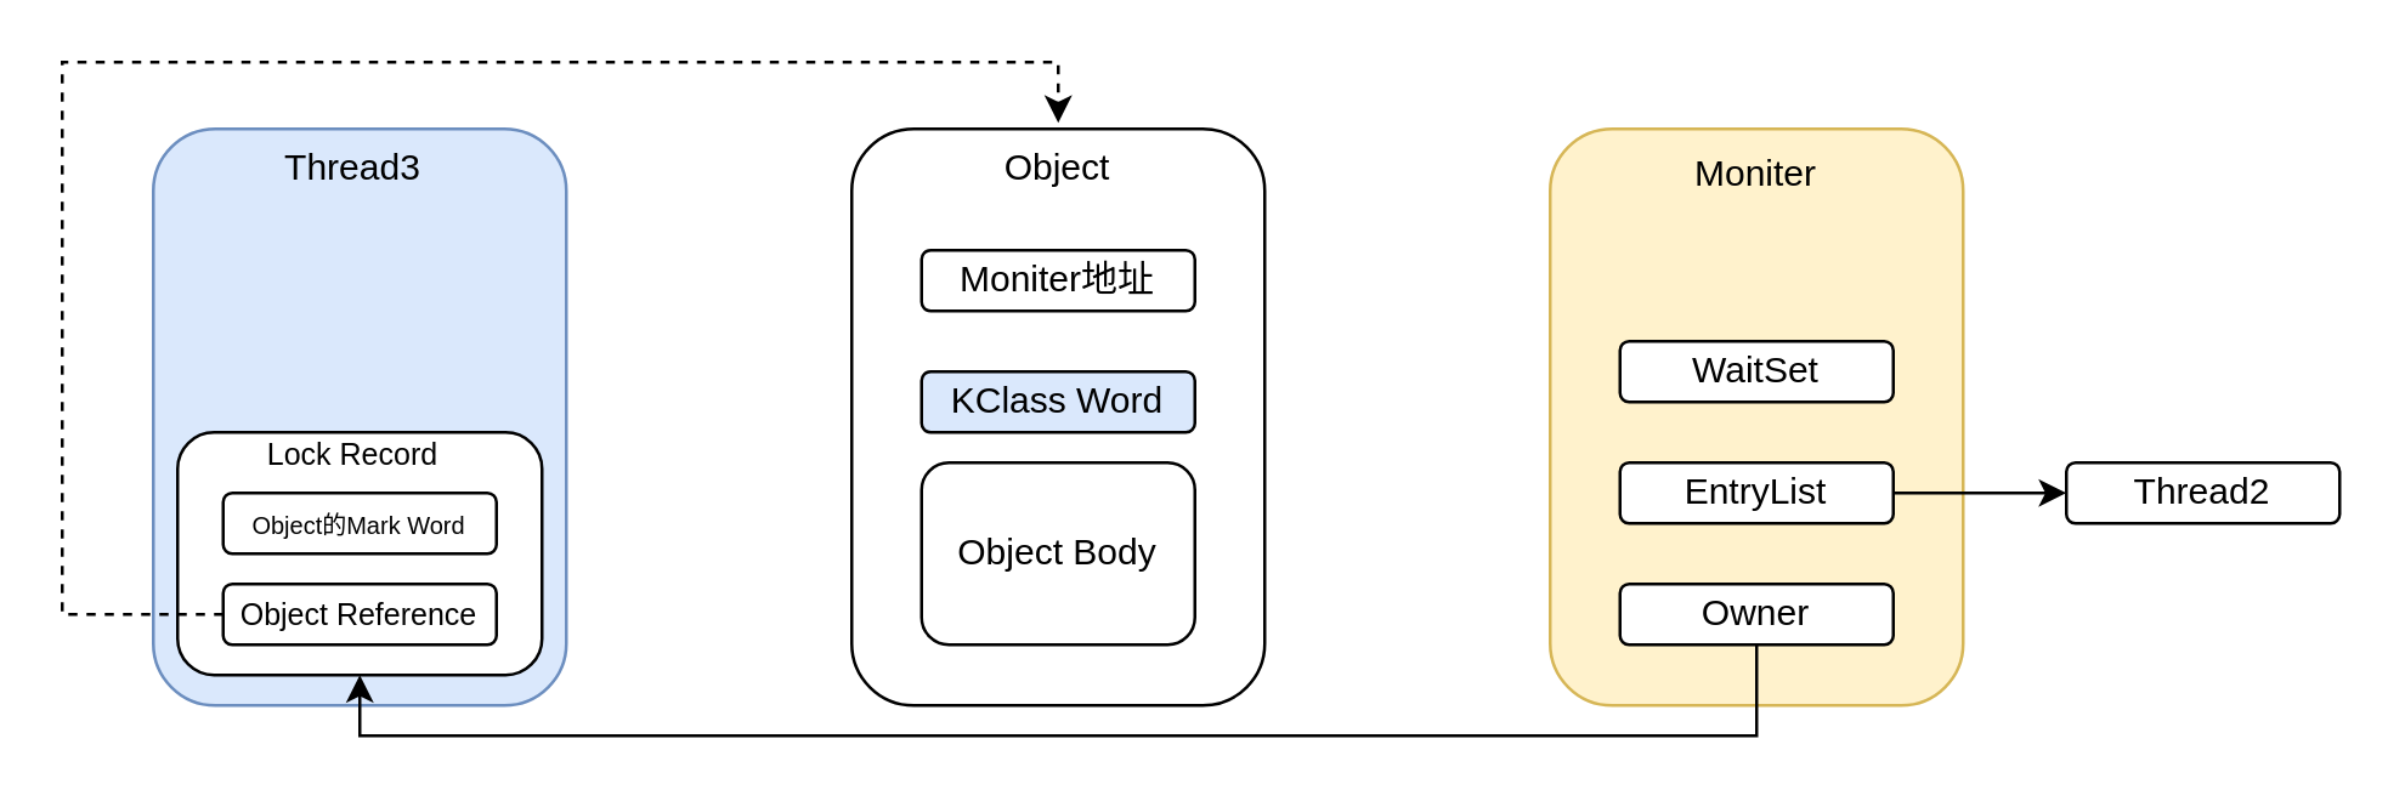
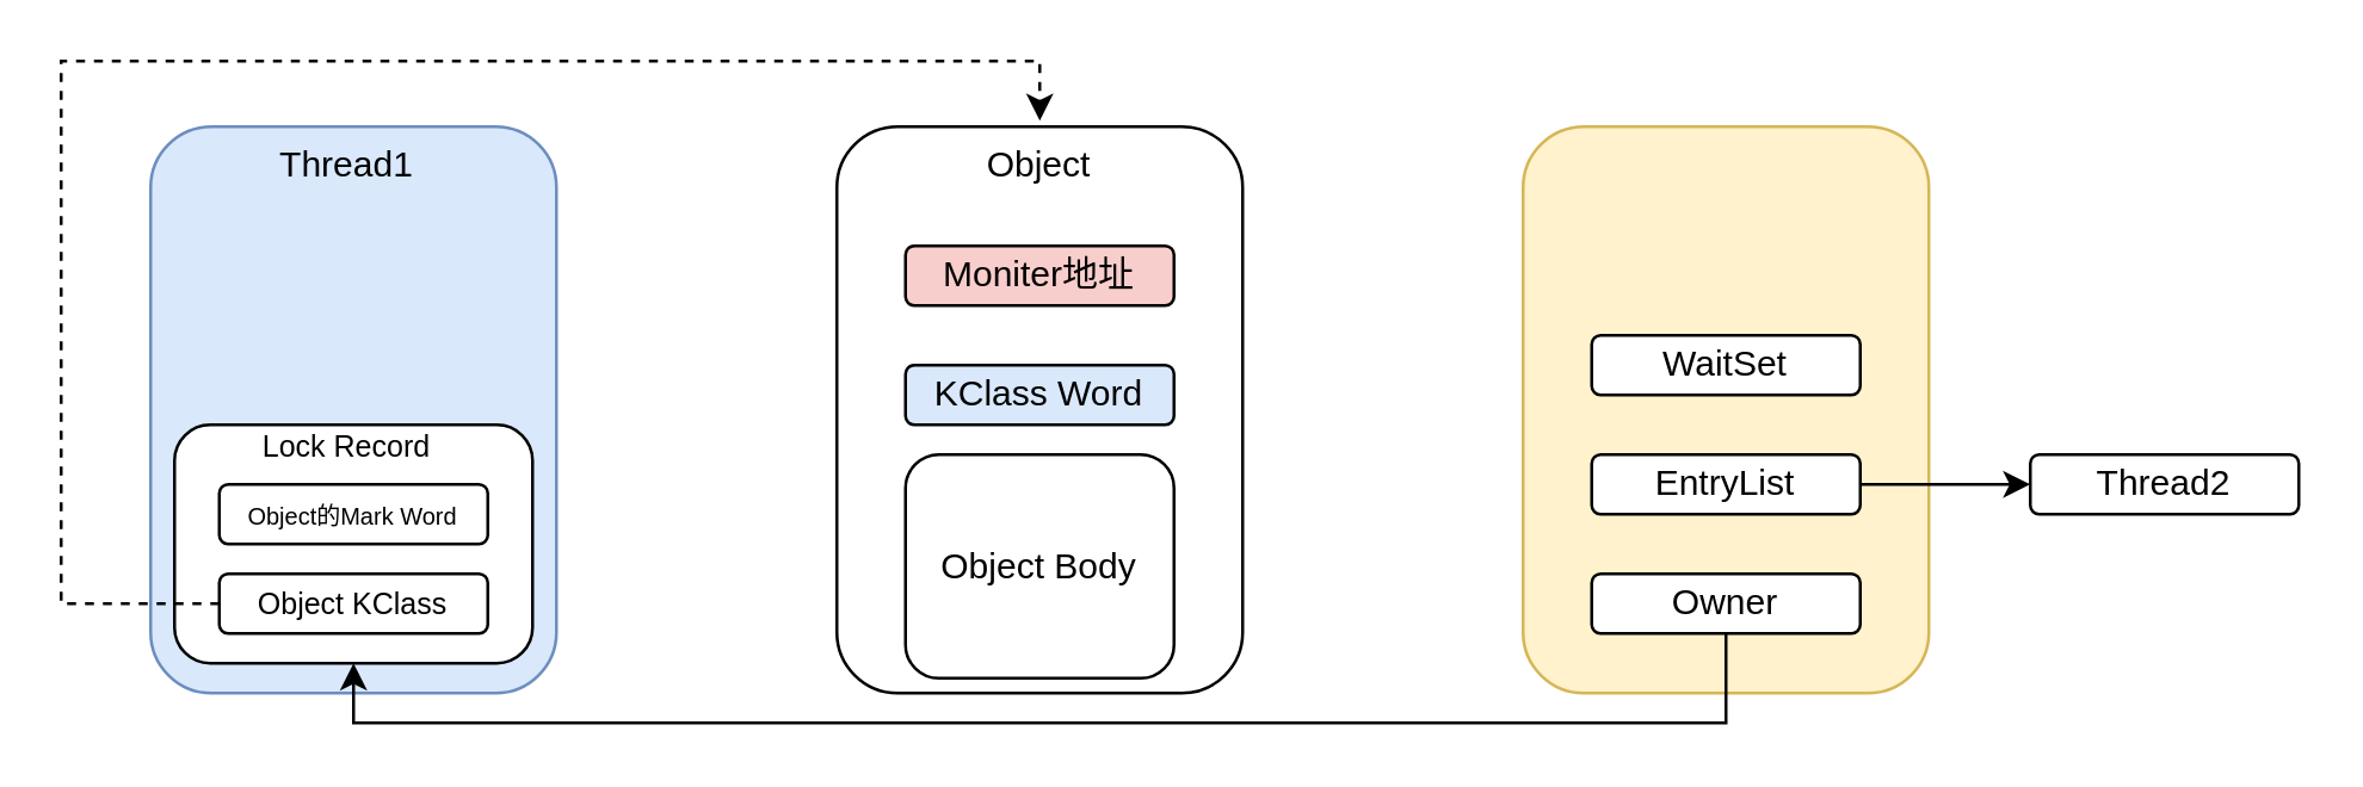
  <mxCell id="0" />
  <mxCell id="1" parent="0" />
  <mxCell id="2" value="" style="rounded=1;whiteSpace=wrap;html=1;fillColor=#dae8fc;strokeColor=#6c8ebf;" vertex="1" parent="1"><mxGeometry x="50" y="42" width="136" height="190" as="geometry" /></mxCell>
  <mxCell id="3" value="" style="rounded=1;whiteSpace=wrap;html=1;" vertex="1" parent="1"><mxGeometry x="280" y="42" width="136" height="190" as="geometry" /></mxCell>
  <mxCell id="4" value="" style="rounded=1;whiteSpace=wrap;html=1;fillColor=#fff2cc;strokeColor=#d6b656;" vertex="1" parent="1"><mxGeometry x="510" y="42" width="136" height="190" as="geometry" /></mxCell>
  <mxCell id="5" value="" style="rounded=1;whiteSpace=wrap;html=1;" vertex="1" parent="1"><mxGeometry x="58" y="142" width="120" height="80" as="geometry" /></mxCell>
  <mxCell id="6" value="&lt;font style=&quot;font-size: 8px;&quot;&gt;Object的Mark Word&lt;/font&gt;" style="rounded=1;whiteSpace=wrap;html=1;" vertex="1" parent="1"><mxGeometry x="73" y="162" width="90" height="20" as="geometry" /></mxCell>
  <mxCell id="7" style="edgeStyle=orthogonalEdgeStyle;rounded=0;orthogonalLoop=1;jettySize=auto;html=1;entryX=0.5;entryY=0;entryDx=0;entryDy=0;dashed=1;" edge="1" parent="1" source="8" target="11"><mxGeometry relative="1" as="geometry"><Array as="points"><mxPoint x="20" y="202" /><mxPoint x="20" y="20" /><mxPoint x="348" y="20" /></Array></mxGeometry></mxCell>
- <mxCell id="8" value="&lt;font style=&quot;font-size: 10px;&quot;&gt;Object Reference&lt;/font&gt;" style="rounded=1;whiteSpace=wrap;html=1;" vertex="1" parent="1"><mxGeometry x="73" y="192" width="90" height="20" as="geometry" /></mxCell>
- <mxCell id="9" value="Moniter" style="text;html=1;strokeColor=none;fillColor=none;align=center;verticalAlign=middle;whiteSpace=wrap;rounded=0;" vertex="1" parent="1"><mxGeometry x="548" y="42" width="60" height="30" as="geometry" /></mxCell>
- <mxCell id="10" value="Thread3" style="text;html=1;strokeColor=none;fillColor=none;align=center;verticalAlign=middle;whiteSpace=wrap;rounded=0;" vertex="1" parent="1"><mxGeometry x="86" y="40" width="60" height="30" as="geometry" /></mxCell>
+ <mxCell id="8" value="&lt;font style=&quot;font-size: 10px;&quot;&gt;Object KClass&lt;/font&gt;" style="rounded=1;whiteSpace=wrap;html=1;" vertex="1" parent="1"><mxGeometry x="73" y="192" width="90" height="20" as="geometry" /></mxCell>
+ <mxCell id="10" value="Thread1" style="text;html=1;strokeColor=none;fillColor=none;align=center;verticalAlign=middle;whiteSpace=wrap;rounded=0;" vertex="1" parent="1"><mxGeometry x="86" y="40" width="60" height="30" as="geometry" /></mxCell>
  <mxCell id="11" value="Object" style="text;html=1;strokeColor=none;fillColor=none;align=center;verticalAlign=middle;whiteSpace=wrap;rounded=0;" vertex="1" parent="1"><mxGeometry x="318" y="40" width="60" height="30" as="geometry" /></mxCell>
  <mxCell id="12" style="edgeStyle=orthogonalEdgeStyle;rounded=0;orthogonalLoop=1;jettySize=auto;html=1;entryX=0.5;entryY=1;entryDx=0;entryDy=0;" edge="1" parent="1" source="13" target="5"><mxGeometry relative="1" as="geometry"><Array as="points"><mxPoint x="578" y="242" /><mxPoint x="118" y="242" /></Array></mxGeometry></mxCell>
  <mxCell id="13" value="Owner" style="rounded=1;whiteSpace=wrap;html=1;" vertex="1" parent="1"><mxGeometry x="533" y="192" width="90" height="20" as="geometry" /></mxCell>
  <mxCell id="14" style="edgeStyle=orthogonalEdgeStyle;rounded=0;orthogonalLoop=1;jettySize=auto;html=1;" edge="1" parent="1" source="15"><mxGeometry relative="1" as="geometry"><mxPoint x="680" y="162" as="targetPoint" /></mxGeometry></mxCell>
  <mxCell id="15" value="EntryList" style="rounded=1;whiteSpace=wrap;html=1;" vertex="1" parent="1"><mxGeometry x="533" y="152" width="90" height="20" as="geometry" /></mxCell>
  <mxCell id="16" value="WaitSet" style="rounded=1;whiteSpace=wrap;html=1;" vertex="1" parent="1"><mxGeometry x="533" y="112" width="90" height="20" as="geometry" /></mxCell>
- <mxCell id="17" value="Moniter地址" style="rounded=1;whiteSpace=wrap;html=1;" vertex="1" parent="1"><mxGeometry x="303" y="82" width="90" height="20" as="geometry" /></mxCell>
+ <mxCell id="17" value="Moniter地址" style="rounded=1;whiteSpace=wrap;html=1;fillColor=#f8cecc;" vertex="1" parent="1"><mxGeometry x="303" y="82" width="90" height="20" as="geometry" /></mxCell>
  <mxCell id="18" value="KClass Word" style="rounded=1;whiteSpace=wrap;html=1;fillColor=#dae8fc;" vertex="1" parent="1"><mxGeometry x="303" y="122" width="90" height="20" as="geometry" /></mxCell>
- <mxCell id="19" value="Object Body" style="rounded=1;whiteSpace=wrap;html=1;" vertex="1" parent="1"><mxGeometry x="303" y="152" width="90" height="60" as="geometry" /></mxCell>
+ <mxCell id="19" value="Object Body" style="rounded=1;whiteSpace=wrap;html=1;" vertex="1" parent="1"><mxGeometry x="303" y="152" width="90" height="75" as="geometry" /></mxCell>
  <mxCell id="20" value="&lt;font style=&quot;font-size: 10px;&quot;&gt;Lock Record&lt;/font&gt;" style="text;html=1;strokeColor=none;fillColor=none;align=center;verticalAlign=middle;whiteSpace=wrap;rounded=0;" vertex="1" parent="1"><mxGeometry x="86" y="134" width="60" height="30" as="geometry" /></mxCell>
  <mxCell id="21" value="Thread2" style="rounded=1;whiteSpace=wrap;html=1;" vertex="1" parent="1"><mxGeometry x="680" y="152" width="90" height="20" as="geometry" /></mxCell>
